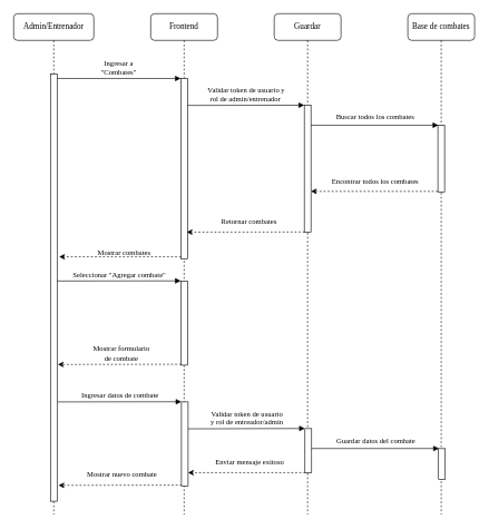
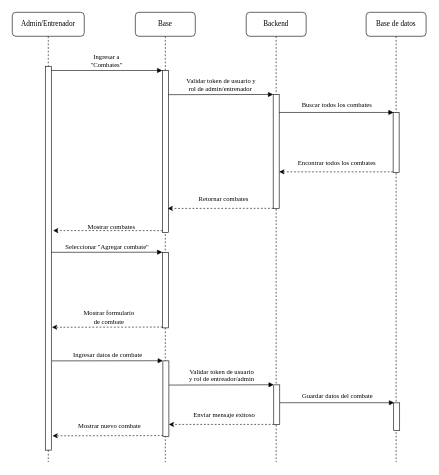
  <mxCell id="0" />
  <mxCell id="1" parent="0" />
- <mxCell id="2" value="Guardar" style="shape=umlLifeline;perimeter=lifelinePerimeter;whiteSpace=wrap;html=1;container=0;collapsible=0;recursiveResize=0;outlineConnect=0;rounded=1;shadow=0;comic=0;labelBackgroundColor=none;strokeWidth=1;fontFamily=Verdana;fontSize=12;align=center;" vertex="1" parent="1"><mxGeometry x="410" y="20" width="100" height="750" as="geometry" /></mxCell>
- <mxCell id="3" value="Base de combates" style="shape=umlLifeline;perimeter=lifelinePerimeter;whiteSpace=wrap;html=1;container=0;collapsible=0;recursiveResize=0;outlineConnect=0;rounded=1;shadow=0;comic=0;labelBackgroundColor=none;strokeWidth=1;fontFamily=Verdana;fontSize=12;align=center;" vertex="1" parent="1"><mxGeometry x="610" y="20" width="100" height="750" as="geometry" /></mxCell>
+ <mxCell id="2" value="Backend" style="shape=umlLifeline;perimeter=lifelinePerimeter;whiteSpace=wrap;html=1;container=0;collapsible=0;recursiveResize=0;outlineConnect=0;rounded=1;shadow=0;comic=0;labelBackgroundColor=none;strokeWidth=1;fontFamily=Verdana;fontSize=12;align=center;" vertex="1" parent="1"><mxGeometry x="410" y="20" width="100" height="750" as="geometry" /></mxCell>
+ <mxCell id="3" value="Base de datos" style="shape=umlLifeline;perimeter=lifelinePerimeter;whiteSpace=wrap;html=1;container=0;collapsible=0;recursiveResize=0;outlineConnect=0;rounded=1;shadow=0;comic=0;labelBackgroundColor=none;strokeWidth=1;fontFamily=Verdana;fontSize=12;align=center;" vertex="1" parent="1"><mxGeometry x="610" y="20" width="100" height="750" as="geometry" /></mxCell>
  <mxCell id="4" value="Admin/Entrenador" style="shape=umlLifeline;perimeter=lifelinePerimeter;whiteSpace=wrap;html=1;container=0;collapsible=0;recursiveResize=0;outlineConnect=0;rounded=1;shadow=0;comic=0;labelBackgroundColor=none;strokeWidth=1;fontFamily=Verdana;fontSize=12;align=center;" vertex="1" parent="1"><mxGeometry x="20" y="20" width="120" height="750" as="geometry" /></mxCell>
- <mxCell id="5" value="Frontend" style="shape=umlLifeline;perimeter=lifelinePerimeter;whiteSpace=wrap;html=1;container=0;collapsible=0;recursiveResize=0;outlineConnect=0;rounded=1;shadow=0;comic=0;labelBackgroundColor=none;strokeWidth=1;fontFamily=Verdana;fontSize=12;align=center;" vertex="1" parent="1"><mxGeometry x="225.13" y="20" width="100" height="750" as="geometry" /></mxCell>
+ <mxCell id="5" value="Base" style="shape=umlLifeline;perimeter=lifelinePerimeter;whiteSpace=wrap;html=1;container=0;collapsible=0;recursiveResize=0;outlineConnect=0;rounded=1;shadow=0;comic=0;labelBackgroundColor=none;strokeWidth=1;fontFamily=Verdana;fontSize=12;align=center;" vertex="1" parent="1"><mxGeometry x="225.13" y="20" width="100" height="750" as="geometry" /></mxCell>
  <mxCell id="6" value="" style="html=1;points=[];perimeter=orthogonalPerimeter;rounded=0;shadow=0;comic=0;labelBackgroundColor=none;strokeWidth=1;fontFamily=Verdana;fontSize=12;align=center;" vertex="1" parent="1"><mxGeometry x="75" y="110" width="10" height="640" as="geometry" /></mxCell>
  <mxCell id="7" value="Seleccionar&amp;nbsp;&quot;Agregar combate&quot;" style="html=1;verticalAlign=bottom;endArrow=block;entryX=0;entryY=0;labelBackgroundColor=none;fontFamily=Verdana;fontSize=11;edgeStyle=elbowEdgeStyle;elbow=vertical;" edge="1" parent="1" target="10"><mxGeometry x="-0.001" relative="1" as="geometry"><mxPoint x="85" y="420.22" as="sourcePoint" /><mxPoint as="offset" /></mxGeometry></mxCell>
  <mxCell id="8" value="" style="endArrow=classic;html=1;rounded=0;dashed=1;exitX=0.039;exitY=0.989;exitDx=0;exitDy=0;exitPerimeter=0;entryX=1.109;entryY=0.973;entryDx=0;entryDy=0;entryPerimeter=0;" edge="1" parent="1" source="10"><mxGeometry width="50" height="50" relative="1" as="geometry"><mxPoint x="250" y="690.22" as="sourcePoint" /><mxPoint x="86.09" y="545.16" as="targetPoint" /></mxGeometry></mxCell>
  <mxCell id="9" value="Mostrar formulario&lt;br&gt;de combate" style="edgeLabel;html=1;align=center;verticalAlign=middle;resizable=0;points=[];spacing=-4;labelBackgroundColor=none;fontFamily=Verdana;fontSize=11;" vertex="1" connectable="0" parent="8"><mxGeometry x="-0.173" relative="1" as="geometry"><mxPoint x="-14" y="-16" as="offset" /></mxGeometry></mxCell>
  <mxCell id="10" value="" style="html=1;points=[];perimeter=orthogonalPerimeter;rounded=0;shadow=0;comic=0;labelBackgroundColor=none;strokeWidth=1;fontFamily=Verdana;fontSize=12;align=center;" vertex="1" parent="1"><mxGeometry x="270.13" y="420.22" width="10" height="126" as="geometry" /></mxCell>
  <mxCell id="11" value="" style="html=1;points=[];perimeter=orthogonalPerimeter;rounded=0;shadow=0;comic=0;labelBackgroundColor=none;strokeWidth=1;fontFamily=Verdana;fontSize=12;align=center;" vertex="1" parent="1"><mxGeometry x="456" y="641.22" width="10" height="66" as="geometry" /></mxCell>
  <mxCell id="12" value="" style="html=1;points=[];perimeter=orthogonalPerimeter;rounded=0;shadow=0;comic=0;labelBackgroundColor=none;strokeWidth=1;fontFamily=Verdana;fontSize=12;align=center;" vertex="1" parent="1"><mxGeometry x="656" y="671.22" width="10" height="46" as="geometry" /></mxCell>
  <mxCell id="13" value="Ingresar datos de combate" style="html=1;verticalAlign=bottom;endArrow=block;entryX=0;entryY=0;labelBackgroundColor=none;fontFamily=Verdana;fontSize=11;edgeStyle=elbowEdgeStyle;elbow=vertical;" edge="1" parent="1" target="20"><mxGeometry x="-0.001" relative="1" as="geometry"><mxPoint x="86" y="601.22" as="sourcePoint" /><mxPoint as="offset" /></mxGeometry></mxCell>
  <mxCell id="14" value="&lt;div style=&quot;font-size: 11px;&quot;&gt;Validar token de usuario&lt;/div&gt;&lt;div style=&quot;font-size: 11px;&quot;&gt;y rol de entreador/admin&lt;/div&gt;" style="html=1;verticalAlign=bottom;endArrow=block;entryX=0;entryY=0;labelBackgroundColor=none;fontFamily=Verdana;fontSize=11;edgeStyle=elbowEdgeStyle;elbow=vertical;" edge="1" parent="1"><mxGeometry relative="1" as="geometry"><mxPoint x="281.13" y="641.553" as="sourcePoint" /><mxPoint x="456" y="641.22" as="targetPoint" /></mxGeometry></mxCell>
  <mxCell id="15" value="" style="endArrow=classic;html=1;rounded=0;dashed=1;exitX=0.05;exitY=0.999;exitDx=0;exitDy=0;exitPerimeter=0;entryX=0.987;entryY=0.841;entryDx=0;entryDy=0;entryPerimeter=0;" edge="1" parent="1" source="11" target="20"><mxGeometry width="50" height="50" relative="1" as="geometry"><mxPoint x="460" y="971.22" as="sourcePoint" /><mxPoint x="331" y="861.22" as="targetPoint" /></mxGeometry></mxCell>
  <mxCell id="16" value="Enviar mensaje exitoso" style="edgeLabel;html=1;align=center;verticalAlign=middle;resizable=0;points=[];spacing=-4;fontFamily=Verdana;fontSize=11;labelBackgroundColor=none;" vertex="1" connectable="0" parent="15"><mxGeometry x="-0.173" relative="1" as="geometry"><mxPoint x="-11" y="-16" as="offset" /></mxGeometry></mxCell>
  <mxCell id="17" value="" style="endArrow=classic;html=1;rounded=0;dashed=1;exitX=0.039;exitY=0.989;exitDx=0;exitDy=0;exitPerimeter=0;entryX=1.109;entryY=0.973;entryDx=0;entryDy=0;entryPerimeter=0;" edge="1" parent="1" source="20"><mxGeometry width="50" height="50" relative="1" as="geometry"><mxPoint x="251" y="871.22" as="sourcePoint" /><mxPoint x="87.09" y="726.16" as="targetPoint" /></mxGeometry></mxCell>
  <mxCell id="18" value="Mostrar nuevo combate" style="edgeLabel;html=1;align=center;verticalAlign=middle;resizable=0;points=[];spacing=-4;labelBackgroundColor=none;fontFamily=Verdana;fontSize=11;" vertex="1" connectable="0" parent="17"><mxGeometry x="-0.173" relative="1" as="geometry"><mxPoint x="-14" y="-16" as="offset" /></mxGeometry></mxCell>
  <mxCell id="19" value="Guardar datos del combate" style="html=1;verticalAlign=bottom;endArrow=block;labelBackgroundColor=none;fontFamily=Verdana;fontSize=11;edgeStyle=elbowEdgeStyle;elbow=vertical;entryX=0.074;entryY=0.427;entryDx=0;entryDy=0;entryPerimeter=0;spacingTop=0;spacing=-5;" edge="1" parent="1" source="11"><mxGeometry x="0.005" y="10" relative="1" as="geometry"><mxPoint x="460.63" y="671.222" as="sourcePoint" /><mxPoint x="656.74" y="671.27" as="targetPoint" /><mxPoint as="offset" /></mxGeometry></mxCell>
  <mxCell id="20" value="" style="html=1;points=[];perimeter=orthogonalPerimeter;rounded=0;shadow=0;comic=0;labelBackgroundColor=none;strokeWidth=1;fontFamily=Verdana;fontSize=12;align=center;" vertex="1" parent="1"><mxGeometry x="271.13" y="601.22" width="10" height="126" as="geometry" /></mxCell>
  <mxCell id="21" value="" style="html=1;points=[];perimeter=orthogonalPerimeter;rounded=0;shadow=0;comic=0;labelBackgroundColor=none;strokeWidth=1;fontFamily=Verdana;fontSize=12;align=center;" vertex="1" parent="1"><mxGeometry x="455" y="157" width="10" height="190" as="geometry" /></mxCell>
  <mxCell id="22" value="" style="html=1;points=[];perimeter=orthogonalPerimeter;rounded=0;shadow=0;comic=0;labelBackgroundColor=none;strokeWidth=1;fontFamily=Verdana;fontSize=12;align=center;" vertex="1" parent="1"><mxGeometry x="655" y="187" width="10" height="100" as="geometry" /></mxCell>
  <mxCell id="23" value="Ingresar a &lt;br style=&quot;font-size: 11px;&quot;&gt;&quot;Combates&quot;" style="html=1;verticalAlign=bottom;endArrow=block;entryX=0;entryY=0;labelBackgroundColor=none;fontFamily=Verdana;fontSize=11;edgeStyle=elbowEdgeStyle;elbow=vertical;" edge="1" parent="1" target="29"><mxGeometry x="-0.001" relative="1" as="geometry"><mxPoint x="85" y="117" as="sourcePoint" /><mxPoint as="offset" /></mxGeometry></mxCell>
  <mxCell id="24" value="&lt;div style=&quot;font-size: 11px;&quot;&gt;Validar token de usuario y&lt;/div&gt;&lt;div style=&quot;font-size: 11px;&quot;&gt;rol de admin/entrenador&amp;nbsp;&lt;/div&gt;" style="html=1;verticalAlign=bottom;endArrow=block;entryX=0;entryY=0;labelBackgroundColor=none;fontFamily=Verdana;fontSize=11;edgeStyle=elbowEdgeStyle;elbow=vertical;" edge="1" parent="1"><mxGeometry relative="1" as="geometry"><mxPoint x="280.13" y="157.333" as="sourcePoint" /><mxPoint x="455" y="157" as="targetPoint" /></mxGeometry></mxCell>
  <mxCell id="25" value="" style="endArrow=classic;html=1;rounded=0;dashed=1;exitX=-0.013;exitY=0.99;exitDx=0;exitDy=0;exitPerimeter=0;" edge="1" parent="1" source="22" target="21"><mxGeometry width="50" height="50" relative="1" as="geometry"><mxPoint x="470" y="337" as="sourcePoint" /><mxPoint x="500" y="277" as="targetPoint" /></mxGeometry></mxCell>
  <mxCell id="26" value="Encontrar todos los combates" style="edgeLabel;html=1;align=center;verticalAlign=middle;resizable=0;points=[];spacing=-4;fontSize=11;fontFamily=Verdana;labelBackgroundColor=none;" vertex="1" connectable="0" parent="25"><mxGeometry x="-0.173" relative="1" as="geometry"><mxPoint x="-15" y="-16" as="offset" /></mxGeometry></mxCell>
  <mxCell id="27" value="" style="endArrow=classic;html=1;rounded=0;dashed=1;exitX=0.05;exitY=0.999;exitDx=0;exitDy=0;exitPerimeter=0;entryX=0.885;entryY=0.852;entryDx=0;entryDy=0;entryPerimeter=0;" edge="1" parent="1" source="21" target="29"><mxGeometry width="50" height="50" relative="1" as="geometry"><mxPoint x="459" y="487" as="sourcePoint" /><mxPoint x="330" y="377" as="targetPoint" /></mxGeometry></mxCell>
  <mxCell id="28" value="Retornar combates" style="edgeLabel;html=1;align=center;verticalAlign=middle;resizable=0;points=[];spacing=-4;fontFamily=Verdana;fontSize=11;labelBackgroundColor=none;" vertex="1" connectable="0" parent="27"><mxGeometry x="-0.173" relative="1" as="geometry"><mxPoint x="-11" y="-16" as="offset" /></mxGeometry></mxCell>
  <mxCell id="29" value="" style="html=1;points=[];perimeter=orthogonalPerimeter;rounded=0;shadow=0;comic=0;labelBackgroundColor=none;strokeWidth=1;fontFamily=Verdana;fontSize=12;align=center;" vertex="1" parent="1"><mxGeometry x="270.13" y="117" width="10" height="270" as="geometry" /></mxCell>
  <mxCell id="30" value="" style="endArrow=classic;html=1;rounded=0;dashed=1;exitX=0.039;exitY=0.989;exitDx=0;exitDy=0;exitPerimeter=0;entryX=1.291;entryY=0.325;entryDx=0;entryDy=0;entryPerimeter=0;" edge="1" parent="1" source="29"><mxGeometry width="50" height="50" relative="1" as="geometry"><mxPoint x="250" y="387" as="sourcePoint" /><mxPoint x="88" y="384" as="targetPoint" /></mxGeometry></mxCell>
  <mxCell id="31" value="Mostrar combates" style="edgeLabel;html=1;align=center;verticalAlign=middle;resizable=0;points=[];spacing=-4;labelBackgroundColor=none;fontFamily=Verdana;fontSize=11;" vertex="1" connectable="0" parent="30"><mxGeometry x="-0.173" relative="1" as="geometry"><mxPoint x="-11" y="-8" as="offset" /></mxGeometry></mxCell>
  <mxCell id="32" value="Buscar todos los combates" style="html=1;verticalAlign=bottom;endArrow=block;labelBackgroundColor=none;fontFamily=Verdana;fontSize=11;edgeStyle=elbowEdgeStyle;elbow=vertical;entryX=0.074;entryY=0.427;entryDx=0;entryDy=0;entryPerimeter=0;spacingTop=0;spacing=-5;" edge="1" parent="1" source="21"><mxGeometry x="0.005" y="10" relative="1" as="geometry"><mxPoint x="459.63" y="187.002" as="sourcePoint" /><mxPoint x="655.74" y="187.05" as="targetPoint" /><mxPoint as="offset" /></mxGeometry></mxCell>
